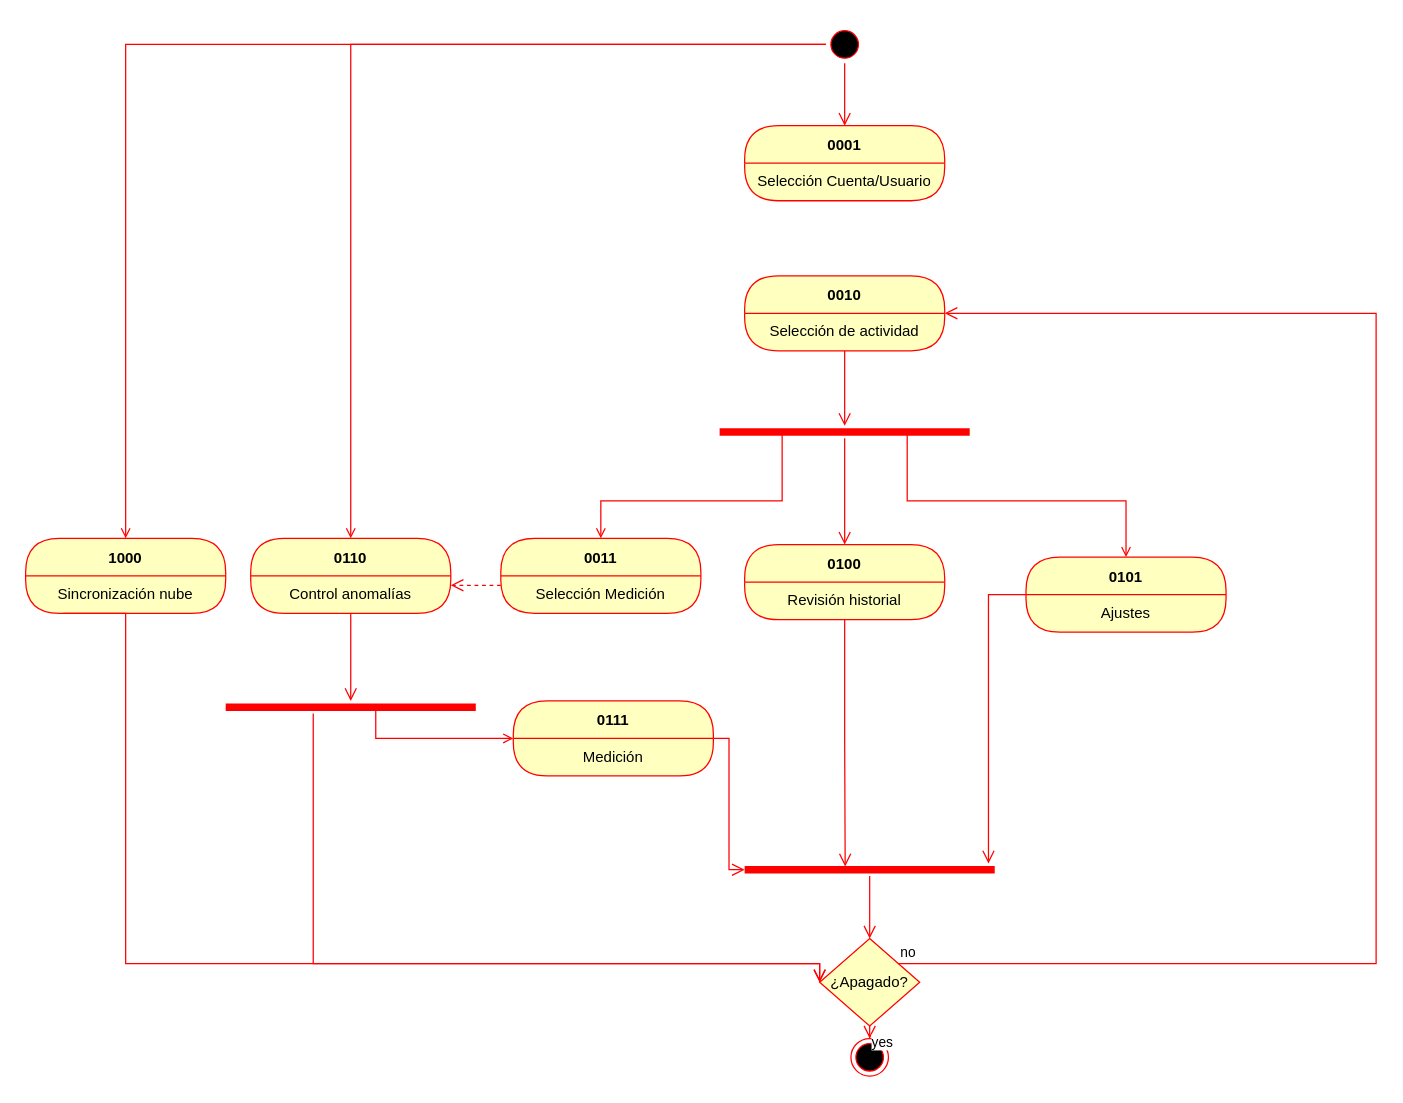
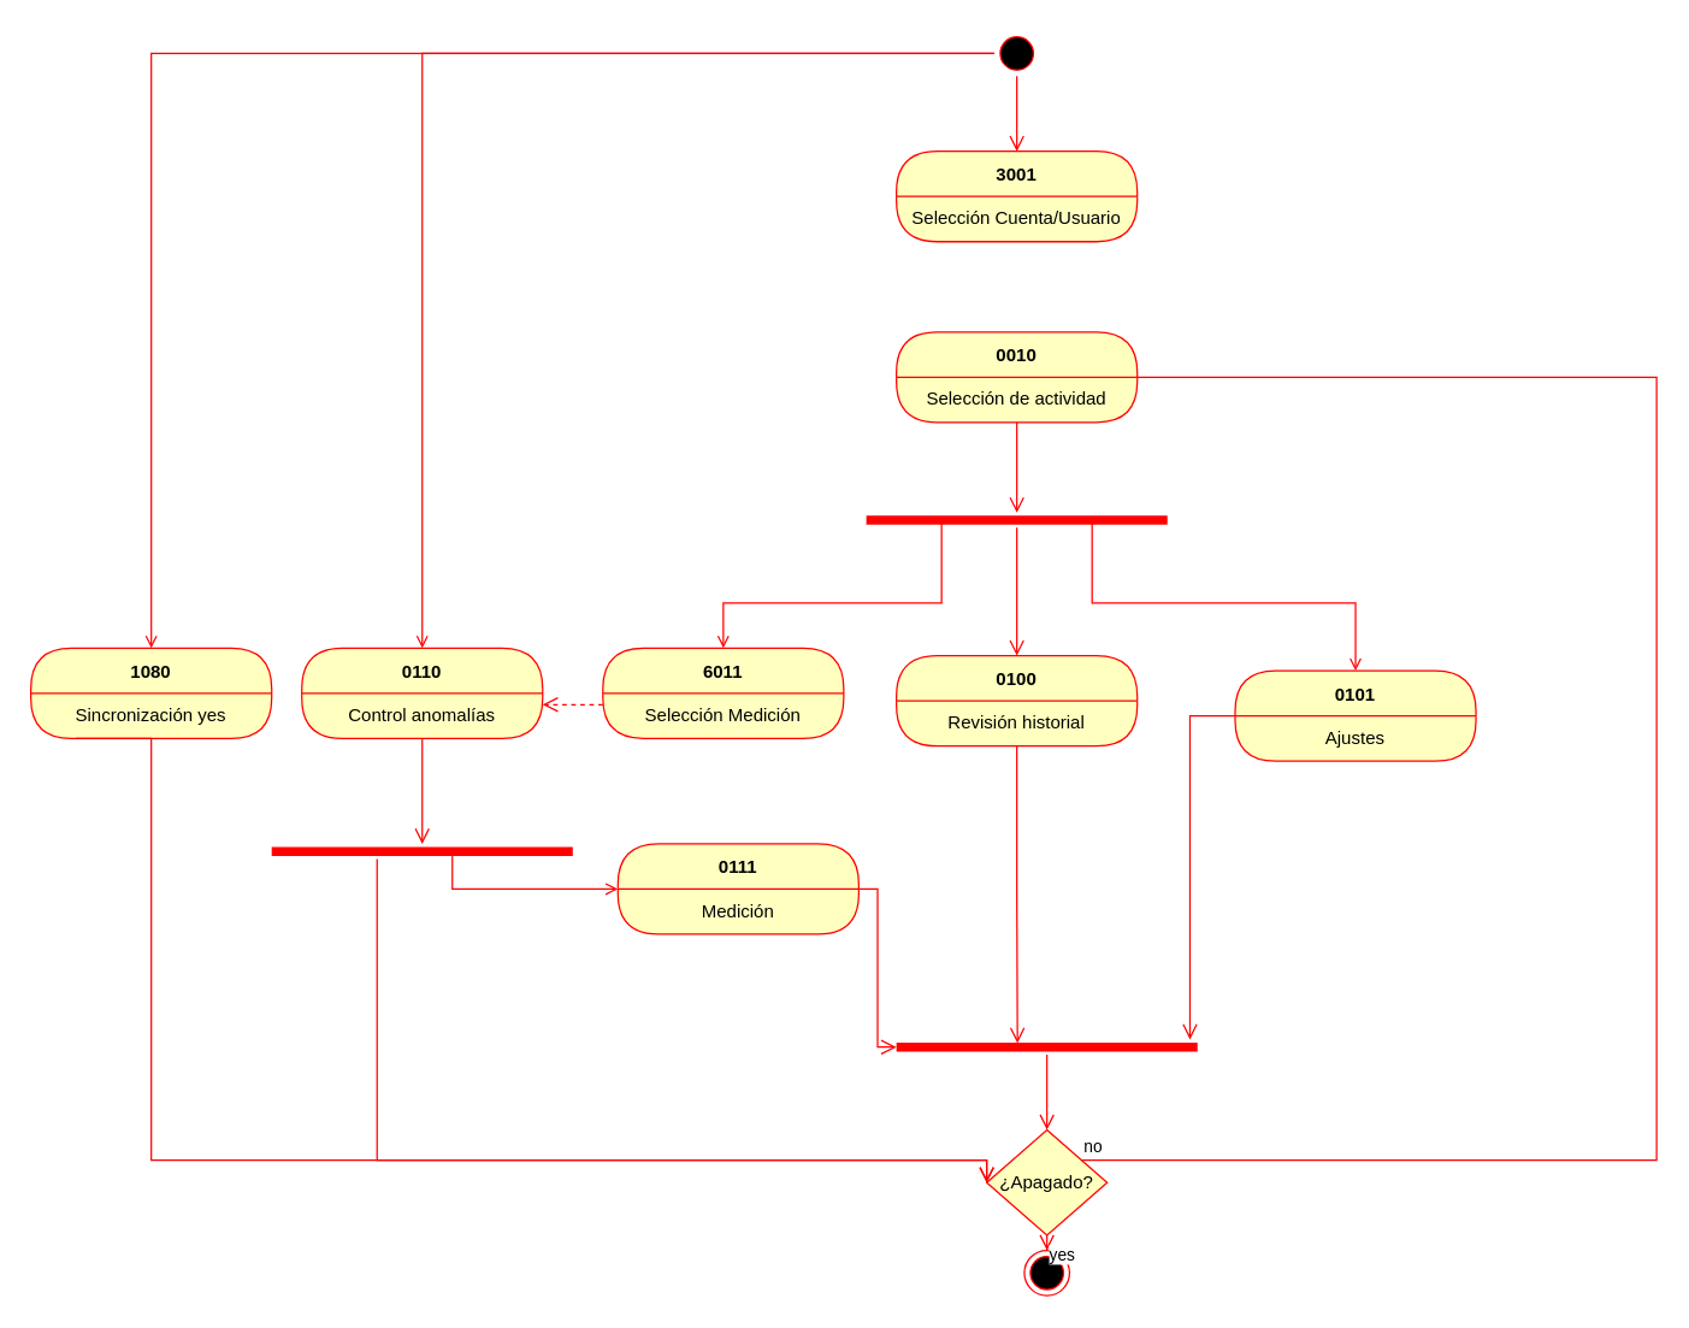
  <mxCell id="0" />
  <mxCell id="1" parent="0" />
  <mxCell id="2" style="edgeStyle=orthogonalEdgeStyle;rounded=0;orthogonalLoop=1;jettySize=auto;html=1;entryX=0.5;entryY=0;entryDx=0;entryDy=0;labelBackgroundColor=default;fontColor=default;endArrow=open;endFill=0;strokeColor=#FF0000;" edge="1" parent="1" source="4" target="24"><mxGeometry relative="1" as="geometry" /></mxCell>
  <mxCell id="3" style="edgeStyle=orthogonalEdgeStyle;rounded=0;orthogonalLoop=1;jettySize=auto;html=1;exitX=0;exitY=0.5;exitDx=0;exitDy=0;entryX=0.5;entryY=0;entryDx=0;entryDy=0;labelBackgroundColor=default;fontColor=default;endArrow=open;endFill=0;strokeColor=#FF0000;" edge="1" parent="1" source="4" target="33"><mxGeometry relative="1" as="geometry" /></mxCell>
  <mxCell id="4" value="" style="ellipse;html=1;shape=startState;fillColor=#000000;strokeColor=#ff0000;fontColor=default;labelBackgroundColor=default;" parent="1" vertex="1"><mxGeometry x="660" width="30" height="30" as="geometry" y="20" /></mxCell>
  <mxCell id="5" value="" style="edgeStyle=orthogonalEdgeStyle;html=1;verticalAlign=bottom;endArrow=open;endSize=8;strokeColor=#ff0000;rounded=0;labelBackgroundColor=default;fontColor=default;entryX=0.5;entryY=0;entryDx=0;entryDy=0;" parent="1" source="4" edge="1" target="6"><mxGeometry relative="1" as="geometry"><mxPoint x="675" y="80" as="targetPoint" /></mxGeometry></mxCell>
- <mxCell id="6" value="0001" style="swimlane;fontStyle=1;align=center;verticalAlign=middle;childLayout=stackLayout;horizontal=1;startSize=30;horizontalStack=0;resizeParent=0;resizeLast=1;container=0;fontColor=default;collapsible=0;rounded=1;arcSize=30;strokeColor=#ff0000;fillColor=#ffffc0;swimlaneFillColor=#ffffc0;dropTarget=0;labelBackgroundColor=none;" vertex="1" parent="1"><mxGeometry x="595" y="100" width="160" height="60" as="geometry" /></mxCell>
+ <mxCell id="6" value="3001" style="swimlane;fontStyle=1;align=center;verticalAlign=middle;childLayout=stackLayout;horizontal=1;startSize=30;horizontalStack=0;resizeParent=0;resizeLast=1;container=0;fontColor=default;collapsible=0;rounded=1;arcSize=30;strokeColor=#ff0000;fillColor=#ffffc0;swimlaneFillColor=#ffffc0;dropTarget=0;labelBackgroundColor=none;" vertex="1" parent="1"><mxGeometry x="595" y="100" width="160" height="60" as="geometry" /></mxCell>
  <mxCell id="7" value="Selección Cuenta/Usuario" style="text;html=1;strokeColor=none;fillColor=none;align=center;verticalAlign=middle;spacingLeft=4;spacingRight=4;whiteSpace=wrap;overflow=hidden;rotatable=0;fontColor=default;labelBackgroundColor=none;" vertex="1" parent="6"><mxGeometry y="30" width="160" height="30" as="geometry" /></mxCell>
  <mxCell id="8" value="0010" style="swimlane;fontStyle=1;align=center;verticalAlign=middle;childLayout=stackLayout;horizontal=1;startSize=30;horizontalStack=0;resizeParent=0;resizeLast=1;container=0;fontColor=default;collapsible=0;rounded=1;arcSize=30;strokeColor=#ff0000;fillColor=#ffffc0;swimlaneFillColor=#ffffc0;dropTarget=0;labelBackgroundColor=none;" vertex="1" parent="1"><mxGeometry x="595" y="220" width="160" height="60" as="geometry" /></mxCell>
  <mxCell id="9" value="Selección de actividad" style="text;html=1;strokeColor=none;fillColor=none;align=center;verticalAlign=middle;spacingLeft=4;spacingRight=4;whiteSpace=wrap;overflow=hidden;rotatable=0;fontColor=default;labelBackgroundColor=none;" vertex="1" parent="8"><mxGeometry y="30" width="160" height="30" as="geometry" /></mxCell>
  <mxCell id="10" value="" style="edgeStyle=orthogonalEdgeStyle;html=1;verticalAlign=bottom;endArrow=open;endSize=8;strokeColor=#ff0000;rounded=0;labelBackgroundColor=default;fontColor=default;" edge="1" source="8" parent="1" target="13"><mxGeometry relative="1" as="geometry"><mxPoint x="670" y="330" as="targetPoint" /></mxGeometry></mxCell>
  <mxCell id="11" style="edgeStyle=orthogonalEdgeStyle;rounded=0;orthogonalLoop=1;jettySize=auto;html=1;exitX=0.75;exitY=0.5;exitDx=0;exitDy=0;exitPerimeter=0;labelBackgroundColor=default;fontColor=default;strokeColor=#FF0000;endArrow=open;endFill=0;entryX=0.5;entryY=0;entryDx=0;entryDy=0;" edge="1" parent="1" source="13" target="21"><mxGeometry relative="1" as="geometry"><mxPoint x="725" y="420" as="targetPoint" /><Array as="points"><mxPoint x="725" y="400" /><mxPoint x="900" y="400" /></Array></mxGeometry></mxCell>
  <mxCell id="12" style="edgeStyle=orthogonalEdgeStyle;rounded=0;orthogonalLoop=1;jettySize=auto;html=1;exitX=0.25;exitY=0.5;exitDx=0;exitDy=0;exitPerimeter=0;labelBackgroundColor=default;fontColor=default;strokeColor=#FF0000;endArrow=open;endFill=0;entryX=0.5;entryY=0;entryDx=0;entryDy=0;" edge="1" parent="1" source="13" target="15"><mxGeometry relative="1" as="geometry"><mxPoint x="625" y="410" as="targetPoint" /><Array as="points"><mxPoint x="625" y="400" /><mxPoint x="480" y="400" /></Array></mxGeometry></mxCell>
  <mxCell id="13" value="" style="shape=line;html=1;strokeWidth=6;strokeColor=#ff0000;fontColor=default;fillColor=default;labelBackgroundColor=default;" vertex="1" parent="1"><mxGeometry x="575" y="340" width="200" height="10" as="geometry" /></mxCell>
  <mxCell id="14" value="" style="edgeStyle=orthogonalEdgeStyle;html=1;verticalAlign=bottom;endArrow=open;endSize=8;strokeColor=#ff0000;rounded=0;labelBackgroundColor=default;fontColor=default;endFill=0;entryX=0.5;entryY=0;entryDx=0;entryDy=0;" edge="1" source="13" parent="1" target="18"><mxGeometry relative="1" as="geometry"><mxPoint x="680" y="420" as="targetPoint" /><Array as="points" /></mxGeometry></mxCell>
- <mxCell id="15" value="0011" style="swimlane;fontStyle=1;align=center;verticalAlign=middle;childLayout=stackLayout;horizontal=1;startSize=30;horizontalStack=0;resizeParent=0;resizeLast=1;container=0;fontColor=default;collapsible=0;rounded=1;arcSize=30;strokeColor=#ff0000;fillColor=#ffffc0;swimlaneFillColor=#ffffc0;dropTarget=0;labelBackgroundColor=none;" vertex="1" parent="1"><mxGeometry x="400" y="430" width="160" height="60" as="geometry" /></mxCell>
+ <mxCell id="15" value="6011" style="swimlane;fontStyle=1;align=center;verticalAlign=middle;childLayout=stackLayout;horizontal=1;startSize=30;horizontalStack=0;resizeParent=0;resizeLast=1;container=0;fontColor=default;collapsible=0;rounded=1;arcSize=30;strokeColor=#ff0000;fillColor=#ffffc0;swimlaneFillColor=#ffffc0;dropTarget=0;labelBackgroundColor=none;" vertex="1" parent="1"><mxGeometry x="400" y="430" width="160" height="60" as="geometry" /></mxCell>
  <mxCell id="16" value="Selección Medición" style="text;html=1;strokeColor=none;fillColor=none;align=center;verticalAlign=middle;spacingLeft=4;spacingRight=4;whiteSpace=wrap;overflow=hidden;rotatable=0;fontColor=default;labelBackgroundColor=none;" vertex="1" parent="15"><mxGeometry y="30" width="160" height="30" as="geometry" /></mxCell>
  <mxCell id="17" value="" style="edgeStyle=orthogonalEdgeStyle;html=1;verticalAlign=bottom;endArrow=open;endSize=8;strokeColor=#ff0000;rounded=0;labelBackgroundColor=default;fontColor=default;entryX=1;entryY=0.25;entryDx=0;entryDy=0;dashed=1;" edge="1" source="15" parent="1" target="25"><mxGeometry relative="1" as="geometry"><mxPoint x="470" y="540" as="targetPoint" /><Array as="points"><mxPoint x="375" y="468" /></Array></mxGeometry></mxCell>
  <mxCell id="18" value="0100" style="swimlane;fontStyle=1;align=center;verticalAlign=middle;childLayout=stackLayout;horizontal=1;startSize=30;horizontalStack=0;resizeParent=0;resizeLast=1;container=0;fontColor=default;collapsible=0;rounded=1;arcSize=30;strokeColor=#ff0000;fillColor=#ffffc0;swimlaneFillColor=#ffffc0;dropTarget=0;labelBackgroundColor=none;" vertex="1" parent="1"><mxGeometry x="595" y="435" width="160" height="60" as="geometry" /></mxCell>
  <mxCell id="19" value="Revisión historial" style="text;html=1;strokeColor=none;fillColor=none;align=center;verticalAlign=middle;spacingLeft=4;spacingRight=4;whiteSpace=wrap;overflow=hidden;rotatable=0;fontColor=default;labelBackgroundColor=none;" vertex="1" parent="18"><mxGeometry y="30" width="160" height="30" as="geometry" /></mxCell>
  <mxCell id="20" value="" style="edgeStyle=orthogonalEdgeStyle;html=1;verticalAlign=bottom;endArrow=open;endSize=8;strokeColor=#ff0000;rounded=0;labelBackgroundColor=default;fontColor=default;entryX=0.402;entryY=0.235;entryDx=0;entryDy=0;entryPerimeter=0;" edge="1" source="18" parent="1" target="40"><mxGeometry relative="1" as="geometry"><mxPoint x="660" y="540" as="targetPoint" /></mxGeometry></mxCell>
  <mxCell id="21" value="0101" style="swimlane;fontStyle=1;align=center;verticalAlign=middle;childLayout=stackLayout;horizontal=1;startSize=30;horizontalStack=0;resizeParent=0;resizeLast=1;container=0;fontColor=default;collapsible=0;rounded=1;arcSize=30;strokeColor=#ff0000;fillColor=#ffffc0;swimlaneFillColor=#ffffc0;dropTarget=0;labelBackgroundColor=none;" vertex="1" parent="1"><mxGeometry x="820" y="445" width="160" height="60" as="geometry" /></mxCell>
  <mxCell id="22" value="Ajustes" style="text;html=1;strokeColor=none;fillColor=none;align=center;verticalAlign=middle;spacingLeft=4;spacingRight=4;whiteSpace=wrap;overflow=hidden;rotatable=0;fontColor=default;labelBackgroundColor=none;" vertex="1" parent="21"><mxGeometry y="30" width="160" height="30" as="geometry" /></mxCell>
  <mxCell id="23" value="" style="edgeStyle=orthogonalEdgeStyle;html=1;verticalAlign=bottom;endArrow=open;endSize=8;strokeColor=#ff0000;rounded=0;labelBackgroundColor=default;fontColor=default;" edge="1" source="21" parent="1" target="40"><mxGeometry relative="1" as="geometry"><mxPoint x="900" y="550" as="targetPoint" /><Array as="points"><mxPoint x="790" y="475" /></Array></mxGeometry></mxCell>
  <mxCell id="24" value="0110" style="swimlane;fontStyle=1;align=center;verticalAlign=middle;childLayout=stackLayout;horizontal=1;startSize=30;horizontalStack=0;resizeParent=0;resizeLast=1;container=0;fontColor=default;collapsible=0;rounded=1;arcSize=30;strokeColor=#ff0000;fillColor=#ffffc0;swimlaneFillColor=#ffffc0;dropTarget=0;labelBackgroundColor=none;" vertex="1" parent="1"><mxGeometry x="200" y="430" width="160" height="60" as="geometry" /></mxCell>
  <mxCell id="25" value="Control anomalías" style="text;html=1;strokeColor=none;fillColor=none;align=center;verticalAlign=middle;spacingLeft=4;spacingRight=4;whiteSpace=wrap;overflow=hidden;rotatable=0;fontColor=default;labelBackgroundColor=none;" vertex="1" parent="24"><mxGeometry y="30" width="160" height="30" as="geometry" /></mxCell>
  <mxCell id="26" value="" style="edgeStyle=orthogonalEdgeStyle;html=1;verticalAlign=bottom;endArrow=open;endSize=8;strokeColor=#ff0000;rounded=0;labelBackgroundColor=default;fontColor=default;" edge="1" source="24" parent="1" target="28"><mxGeometry relative="1" as="geometry"><mxPoint x="250" y="560" as="targetPoint" /><Array as="points" /></mxGeometry></mxCell>
  <mxCell id="27" style="edgeStyle=orthogonalEdgeStyle;rounded=0;orthogonalLoop=1;jettySize=auto;html=1;exitX=0.75;exitY=0.5;exitDx=0;exitDy=0;exitPerimeter=0;entryX=0;entryY=0;entryDx=0;entryDy=0;labelBackgroundColor=default;fontColor=default;endArrow=open;endFill=0;strokeColor=#FF0000;" edge="1" parent="1" source="28" target="31"><mxGeometry relative="1" as="geometry"><Array as="points"><mxPoint x="300" y="590" /></Array></mxGeometry></mxCell>
  <mxCell id="28" value="" style="shape=line;html=1;strokeWidth=6;strokeColor=#ff0000;fontColor=default;fillColor=default;labelBackgroundColor=default;" vertex="1" parent="1"><mxGeometry x="180" y="560" width="200" height="10" as="geometry" /></mxCell>
  <mxCell id="29" value="" style="edgeStyle=orthogonalEdgeStyle;html=1;verticalAlign=bottom;endArrow=open;endSize=8;strokeColor=#ff0000;rounded=0;labelBackgroundColor=default;fontColor=default;entryX=0;entryY=0.5;entryDx=0;entryDy=0;" edge="1" source="28" parent="1" target="37"><mxGeometry relative="1" as="geometry"><mxPoint x="250" y="640" as="targetPoint" /><Array as="points"><mxPoint x="250" y="770" /></Array></mxGeometry></mxCell>
  <mxCell id="30" value="0111" style="swimlane;fontStyle=1;align=center;verticalAlign=middle;childLayout=stackLayout;horizontal=1;startSize=30;horizontalStack=0;resizeParent=0;resizeLast=1;container=0;fontColor=default;collapsible=0;rounded=1;arcSize=30;strokeColor=#ff0000;fillColor=#ffffc0;swimlaneFillColor=#ffffc0;dropTarget=0;labelBackgroundColor=none;" vertex="1" parent="1"><mxGeometry x="410" y="560" width="160" height="60" as="geometry" /></mxCell>
  <mxCell id="31" value="Medición" style="text;html=1;strokeColor=none;fillColor=none;align=center;verticalAlign=middle;spacingLeft=4;spacingRight=4;whiteSpace=wrap;overflow=hidden;rotatable=0;fontColor=default;labelBackgroundColor=none;" vertex="1" parent="30"><mxGeometry y="30" width="160" height="30" as="geometry" /></mxCell>
  <mxCell id="32" value="" style="edgeStyle=orthogonalEdgeStyle;html=1;verticalAlign=bottom;endArrow=open;endSize=8;strokeColor=#ff0000;rounded=0;labelBackgroundColor=default;fontColor=default;entryX=0;entryY=0.5;entryDx=0;entryDy=0;entryPerimeter=0;" edge="1" source="30" parent="1" target="40"><mxGeometry relative="1" as="geometry"><mxPoint x="490" y="660" as="targetPoint" /></mxGeometry></mxCell>
- <mxCell id="33" value="1000" style="swimlane;fontStyle=1;align=center;verticalAlign=middle;childLayout=stackLayout;horizontal=1;startSize=30;horizontalStack=0;resizeParent=0;resizeLast=1;container=0;fontColor=#000000;collapsible=0;rounded=1;arcSize=30;strokeColor=#ff0000;fillColor=#ffffc0;swimlaneFillColor=#ffffc0;dropTarget=0;" vertex="1" parent="1"><mxGeometry y="430" width="160" height="60" as="geometry" x="20" /></mxCell>
- <mxCell id="34" value="Sincronización nube" style="text;html=1;strokeColor=none;fillColor=none;align=center;verticalAlign=middle;spacingLeft=4;spacingRight=4;whiteSpace=wrap;overflow=hidden;rotatable=0;fontColor=#000000;" vertex="1" parent="33"><mxGeometry y="30" width="160" height="30" as="geometry" /></mxCell>
+ <mxCell id="33" value="1080" style="swimlane;fontStyle=1;align=center;verticalAlign=middle;childLayout=stackLayout;horizontal=1;startSize=30;horizontalStack=0;resizeParent=0;resizeLast=1;container=0;fontColor=#000000;collapsible=0;rounded=1;arcSize=30;strokeColor=#ff0000;fillColor=#ffffc0;swimlaneFillColor=#ffffc0;dropTarget=0;" vertex="1" parent="1"><mxGeometry y="430" width="160" height="60" as="geometry" x="20" /></mxCell>
+ <mxCell id="34" value="Sincronización yes" style="text;html=1;strokeColor=none;fillColor=none;align=center;verticalAlign=middle;spacingLeft=4;spacingRight=4;whiteSpace=wrap;overflow=hidden;rotatable=0;fontColor=#000000;" vertex="1" parent="33"><mxGeometry y="30" width="160" height="30" as="geometry" /></mxCell>
  <mxCell id="35" value="" style="edgeStyle=orthogonalEdgeStyle;html=1;verticalAlign=bottom;endArrow=open;endSize=8;strokeColor=#ff0000;rounded=0;labelBackgroundColor=default;fontColor=default;entryX=0;entryY=0.5;entryDx=0;entryDy=0;" edge="1" parent="1" target="37"><mxGeometry relative="1" as="geometry"><mxPoint x="400" y="340" as="targetPoint" /><mxPoint x="50" y="490" as="sourcePoint" /><Array as="points"><mxPoint x="100" y="490" /><mxPoint x="100" y="770" /></Array></mxGeometry></mxCell>
  <mxCell id="36" value="" style="ellipse;html=1;shape=endState;fillColor=#000000;strokeColor=#ff0000;fontColor=default;labelBackgroundColor=default;" vertex="1" parent="1"><mxGeometry x="680" y="830" width="30" height="30" as="geometry" /></mxCell>
  <mxCell id="37" value="¿Apagado?" style="rhombus;fillColor=#ffffc0;strokeColor=#ff0000;fontColor=default;labelBackgroundColor=none;html=1;whiteSpace=wrap;labelBorderColor=none;" vertex="1" parent="1"><mxGeometry x="655" y="750" width="80" height="70" as="geometry" /></mxCell>
- <mxCell id="38" value="no" style="edgeStyle=orthogonalEdgeStyle;html=1;align=left;verticalAlign=bottom;endArrow=open;endSize=8;strokeColor=#ff0000;rounded=0;labelBackgroundColor=default;fontColor=default;entryX=1;entryY=0;entryDx=0;entryDy=0;" edge="1" source="37" parent="1" target="9"><mxGeometry x="-1" relative="1" as="geometry"><mxPoint x="1090" y="770" as="targetPoint" /><Array as="points"><mxPoint x="1100" y="770" /><mxPoint x="1100" y="250" /></Array></mxGeometry></mxCell>
+ <mxCell id="38" value="no" style="edgeStyle=orthogonalEdgeStyle;html=1;align=left;verticalAlign=bottom;endArrow=none;endSize=8;strokeColor=#ff0000;rounded=0;labelBackgroundColor=default;fontColor=default;entryX=1;entryY=0;entryDx=0;entryDy=0;" edge="1" source="37" parent="1" target="9"><mxGeometry x="-1" relative="1" as="geometry"><mxPoint x="1090" y="770" as="targetPoint" /><Array as="points"><mxPoint x="1100" y="770" /><mxPoint x="1100" y="250" /></Array></mxGeometry></mxCell>
  <mxCell id="39" value="yes" style="edgeStyle=orthogonalEdgeStyle;html=1;align=left;verticalAlign=top;endArrow=open;endSize=8;strokeColor=#ff0000;rounded=0;labelBackgroundColor=default;fontColor=default;entryX=0.5;entryY=0;entryDx=0;entryDy=0;" edge="1" source="37" parent="1" target="36"><mxGeometry x="-1" relative="1" as="geometry"><mxPoint x="635" y="770" as="targetPoint" /></mxGeometry></mxCell>
  <mxCell id="40" value="" style="shape=line;html=1;strokeWidth=6;strokeColor=#ff0000;fontColor=default;fillColor=default;labelBackgroundColor=default;" vertex="1" parent="1"><mxGeometry x="595" y="690" width="200" height="10" as="geometry" /></mxCell>
  <mxCell id="41" value="" style="edgeStyle=orthogonalEdgeStyle;html=1;verticalAlign=bottom;endArrow=open;endSize=8;strokeColor=#ff0000;rounded=0;labelBackgroundColor=default;fontColor=default;entryX=0.5;entryY=0;entryDx=0;entryDy=0;" edge="1" source="40" parent="1" target="37"><mxGeometry relative="1" as="geometry"><mxPoint x="720" y="660" as="targetPoint" /></mxGeometry></mxCell>
